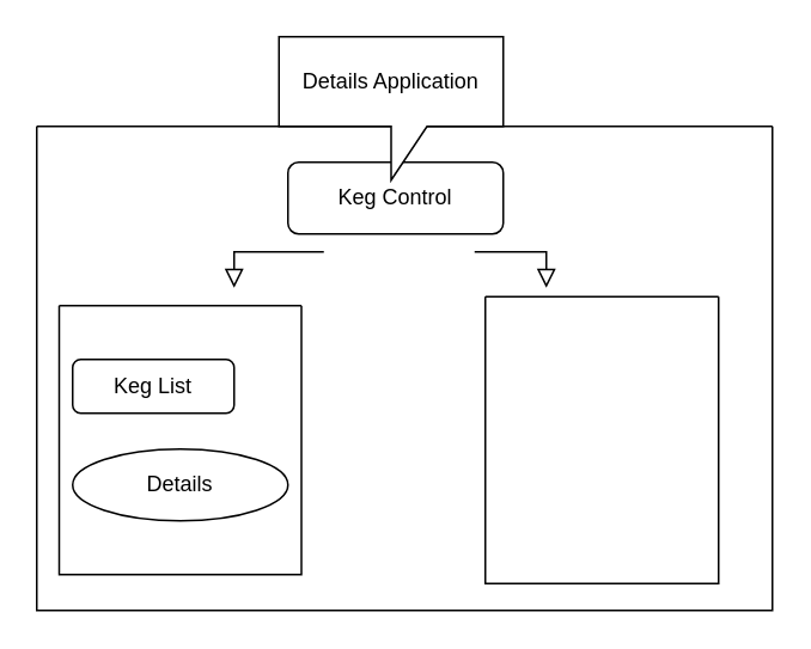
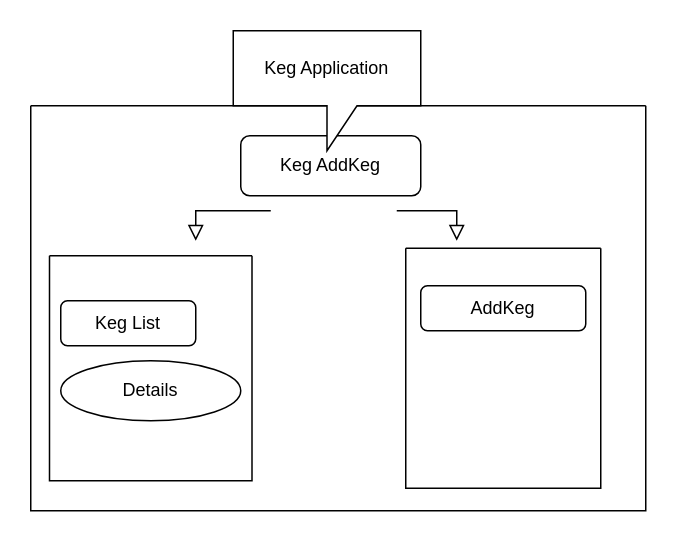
  <mxCell id="0" />
  <mxCell id="1" parent="0" />
  <mxCell id="2" value="" style="rounded=0;html=1;jettySize=auto;orthogonalLoop=1;fontSize=11;endArrow=block;endFill=0;endSize=8;strokeWidth=1;shadow=0;labelBackgroundColor=none;edgeStyle=orthogonalEdgeStyle;" parent="1" edge="1"><mxGeometry relative="1" as="geometry"><mxPoint x="130" y="140" as="sourcePoint" /><mxPoint x="130" y="160" as="targetPoint" /><Array as="points"><mxPoint x="180" y="140" /><mxPoint x="180" y="140" /></Array></mxGeometry></mxCell>
- <mxCell id="3" value="Keg Control" style="rounded=1;whiteSpace=wrap;html=1;fontSize=12;glass=0;strokeWidth=1;shadow=0;" parent="1" vertex="1"><mxGeometry x="160" y="90" width="120" height="40" as="geometry" /></mxCell>
+ <mxCell id="3" value="Keg AddKeg" style="rounded=1;whiteSpace=wrap;html=1;fontSize=12;glass=0;strokeWidth=1;shadow=0;" parent="1" vertex="1"><mxGeometry x="160" y="90" width="120" height="40" as="geometry" /></mxCell>
+ <mxCell id="4" value="AddKeg" style="rounded=1;whiteSpace=wrap;html=1;fontSize=12;glass=0;strokeWidth=1;shadow=0;" parent="1" vertex="1"><mxGeometry x="280" y="190" width="110" height="30" as="geometry" /></mxCell>
  <mxCell id="5" value="Keg List" style="rounded=1;whiteSpace=wrap;html=1;" vertex="1" parent="1"><mxGeometry x="40" y="200" width="90" height="30" as="geometry" /></mxCell>
  <mxCell id="6" value="" style="rounded=0;html=1;jettySize=auto;orthogonalLoop=1;fontSize=11;endArrow=block;endFill=0;endSize=8;strokeWidth=1;shadow=0;labelBackgroundColor=none;edgeStyle=orthogonalEdgeStyle;" edge="1" parent="1"><mxGeometry relative="1" as="geometry"><mxPoint x="264" y="140" as="sourcePoint" /><mxPoint x="304" y="160" as="targetPoint" /><Array as="points"><mxPoint x="264" y="140" /><mxPoint x="304" y="140" /></Array></mxGeometry></mxCell>
- <mxCell id="7" value="Details" style="ellipse;whiteSpace=wrap;html=1;" vertex="1" parent="1"><mxGeometry x="40" y="250" width="120" height="40" as="geometry" /></mxCell>
+ <mxCell id="7" value="Details" style="ellipse;whiteSpace=wrap;html=1;" vertex="1" parent="1"><mxGeometry x="40" y="240" width="120" height="40" as="geometry" /></mxCell>
  <mxCell id="8" value="" style="swimlane;startSize=0;" vertex="1" parent="1"><mxGeometry x="20" y="70" width="410" height="270" as="geometry" /></mxCell>
  <mxCell id="9" value="" style="swimlane;startSize=0;" vertex="1" parent="1"><mxGeometry x="32.5" y="170" width="135" height="150" as="geometry" /></mxCell>
  <mxCell id="10" value="" style="swimlane;startSize=0;" vertex="1" parent="1"><mxGeometry x="270" y="165" width="130" height="160" as="geometry" /></mxCell>
- <mxCell id="11" value="Details Application" style="shape=callout;whiteSpace=wrap;html=1;perimeter=calloutPerimeter;" vertex="1" parent="1"><mxGeometry x="155" y="20" width="125" height="80" as="geometry" /></mxCell>
+ <mxCell id="11" value="Keg Application" style="shape=callout;whiteSpace=wrap;html=1;perimeter=calloutPerimeter;" vertex="1" parent="1"><mxGeometry x="155" y="20" width="125" height="80" as="geometry" /></mxCell>
